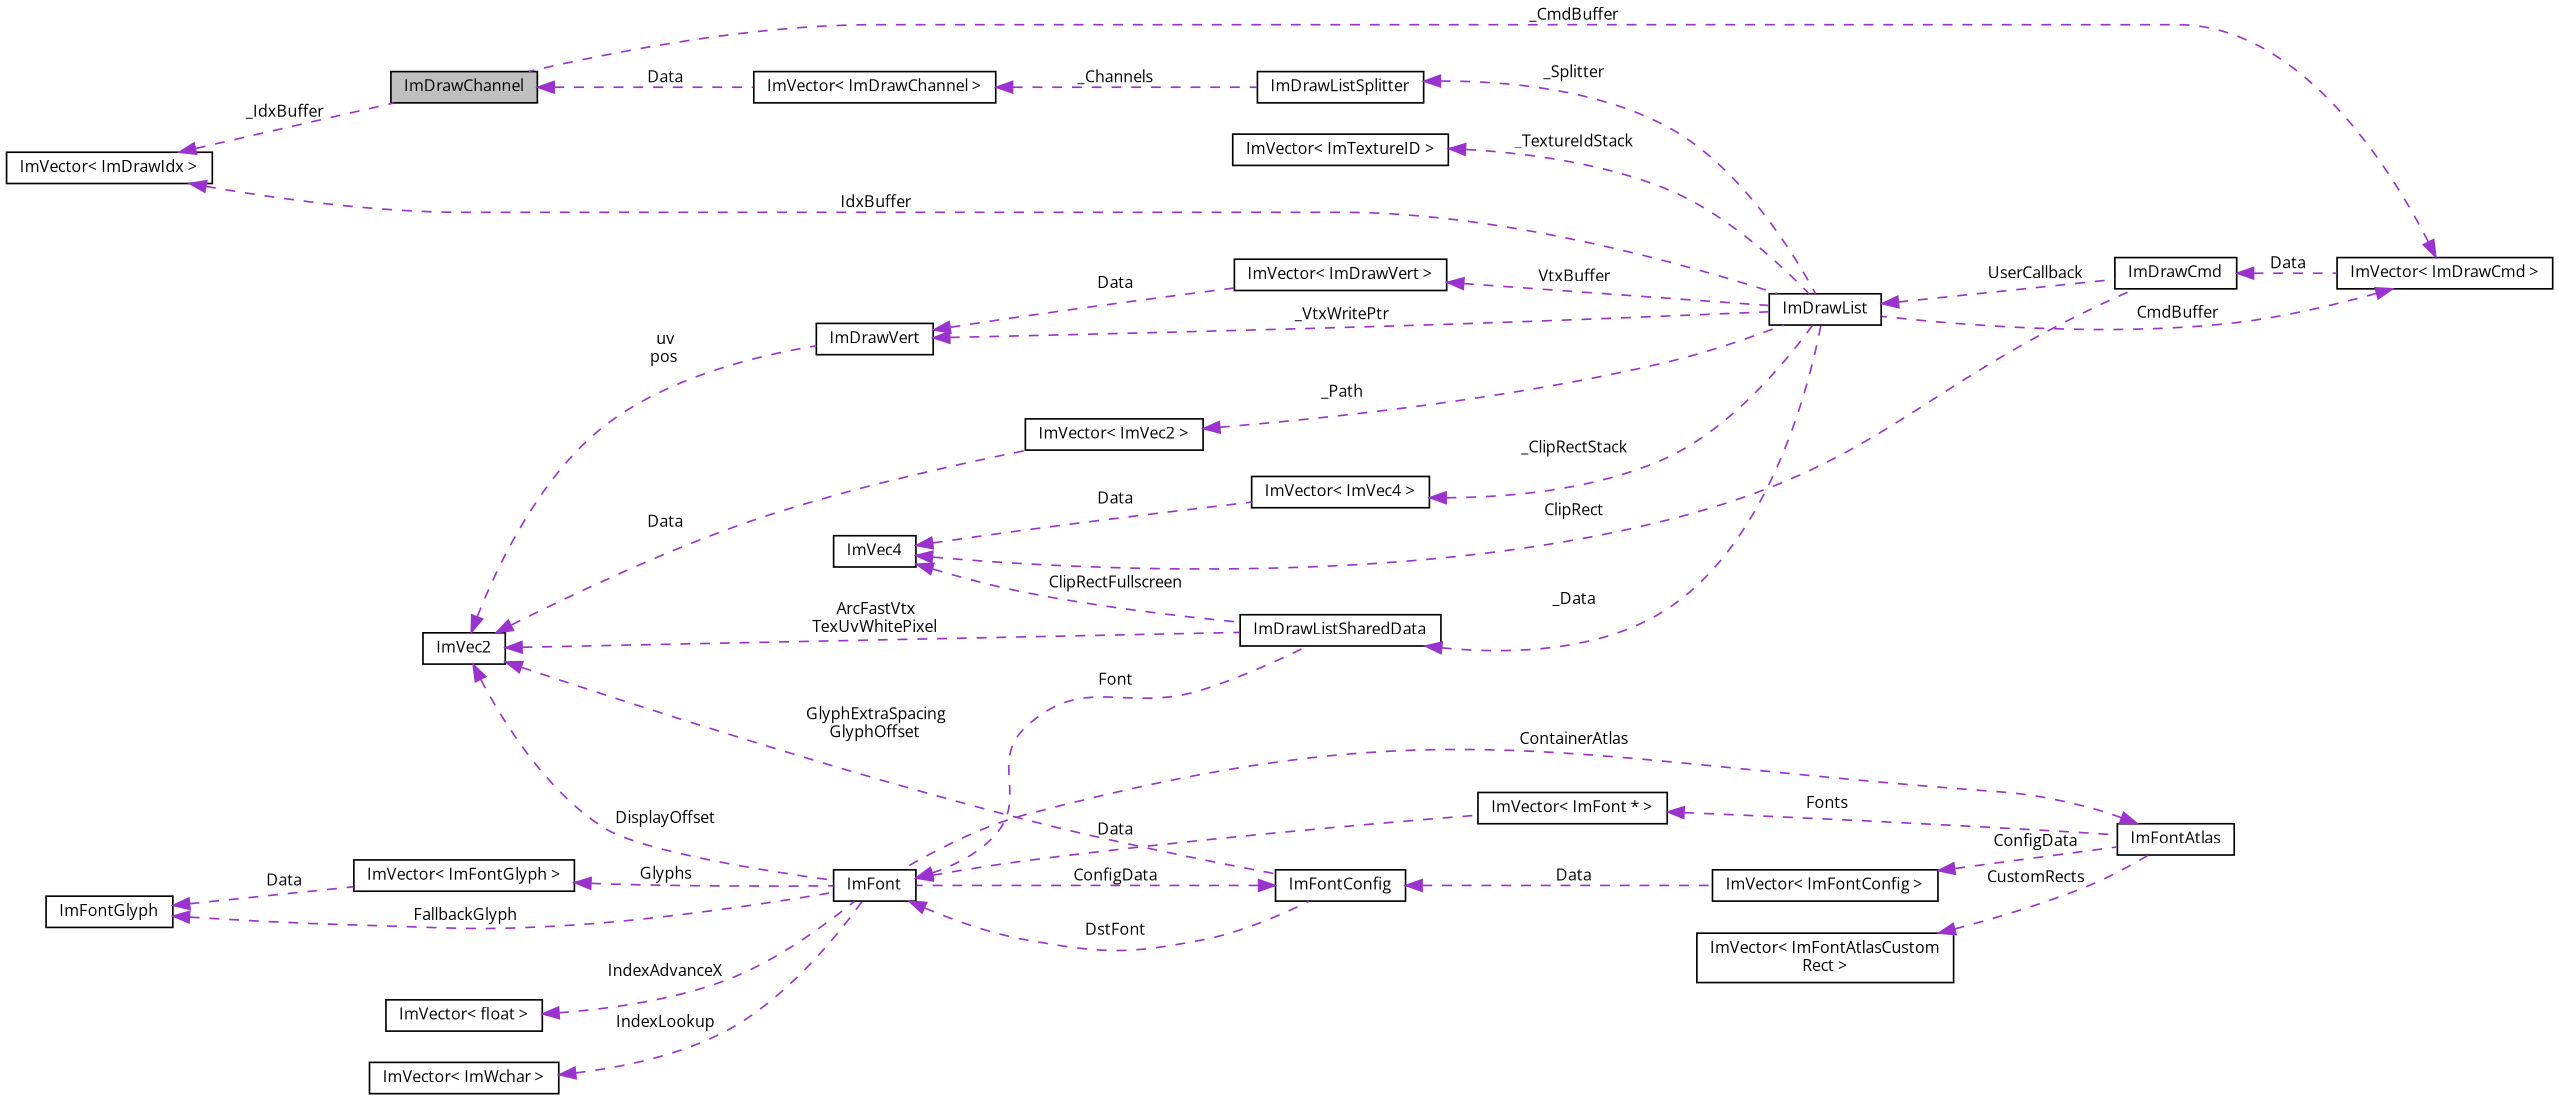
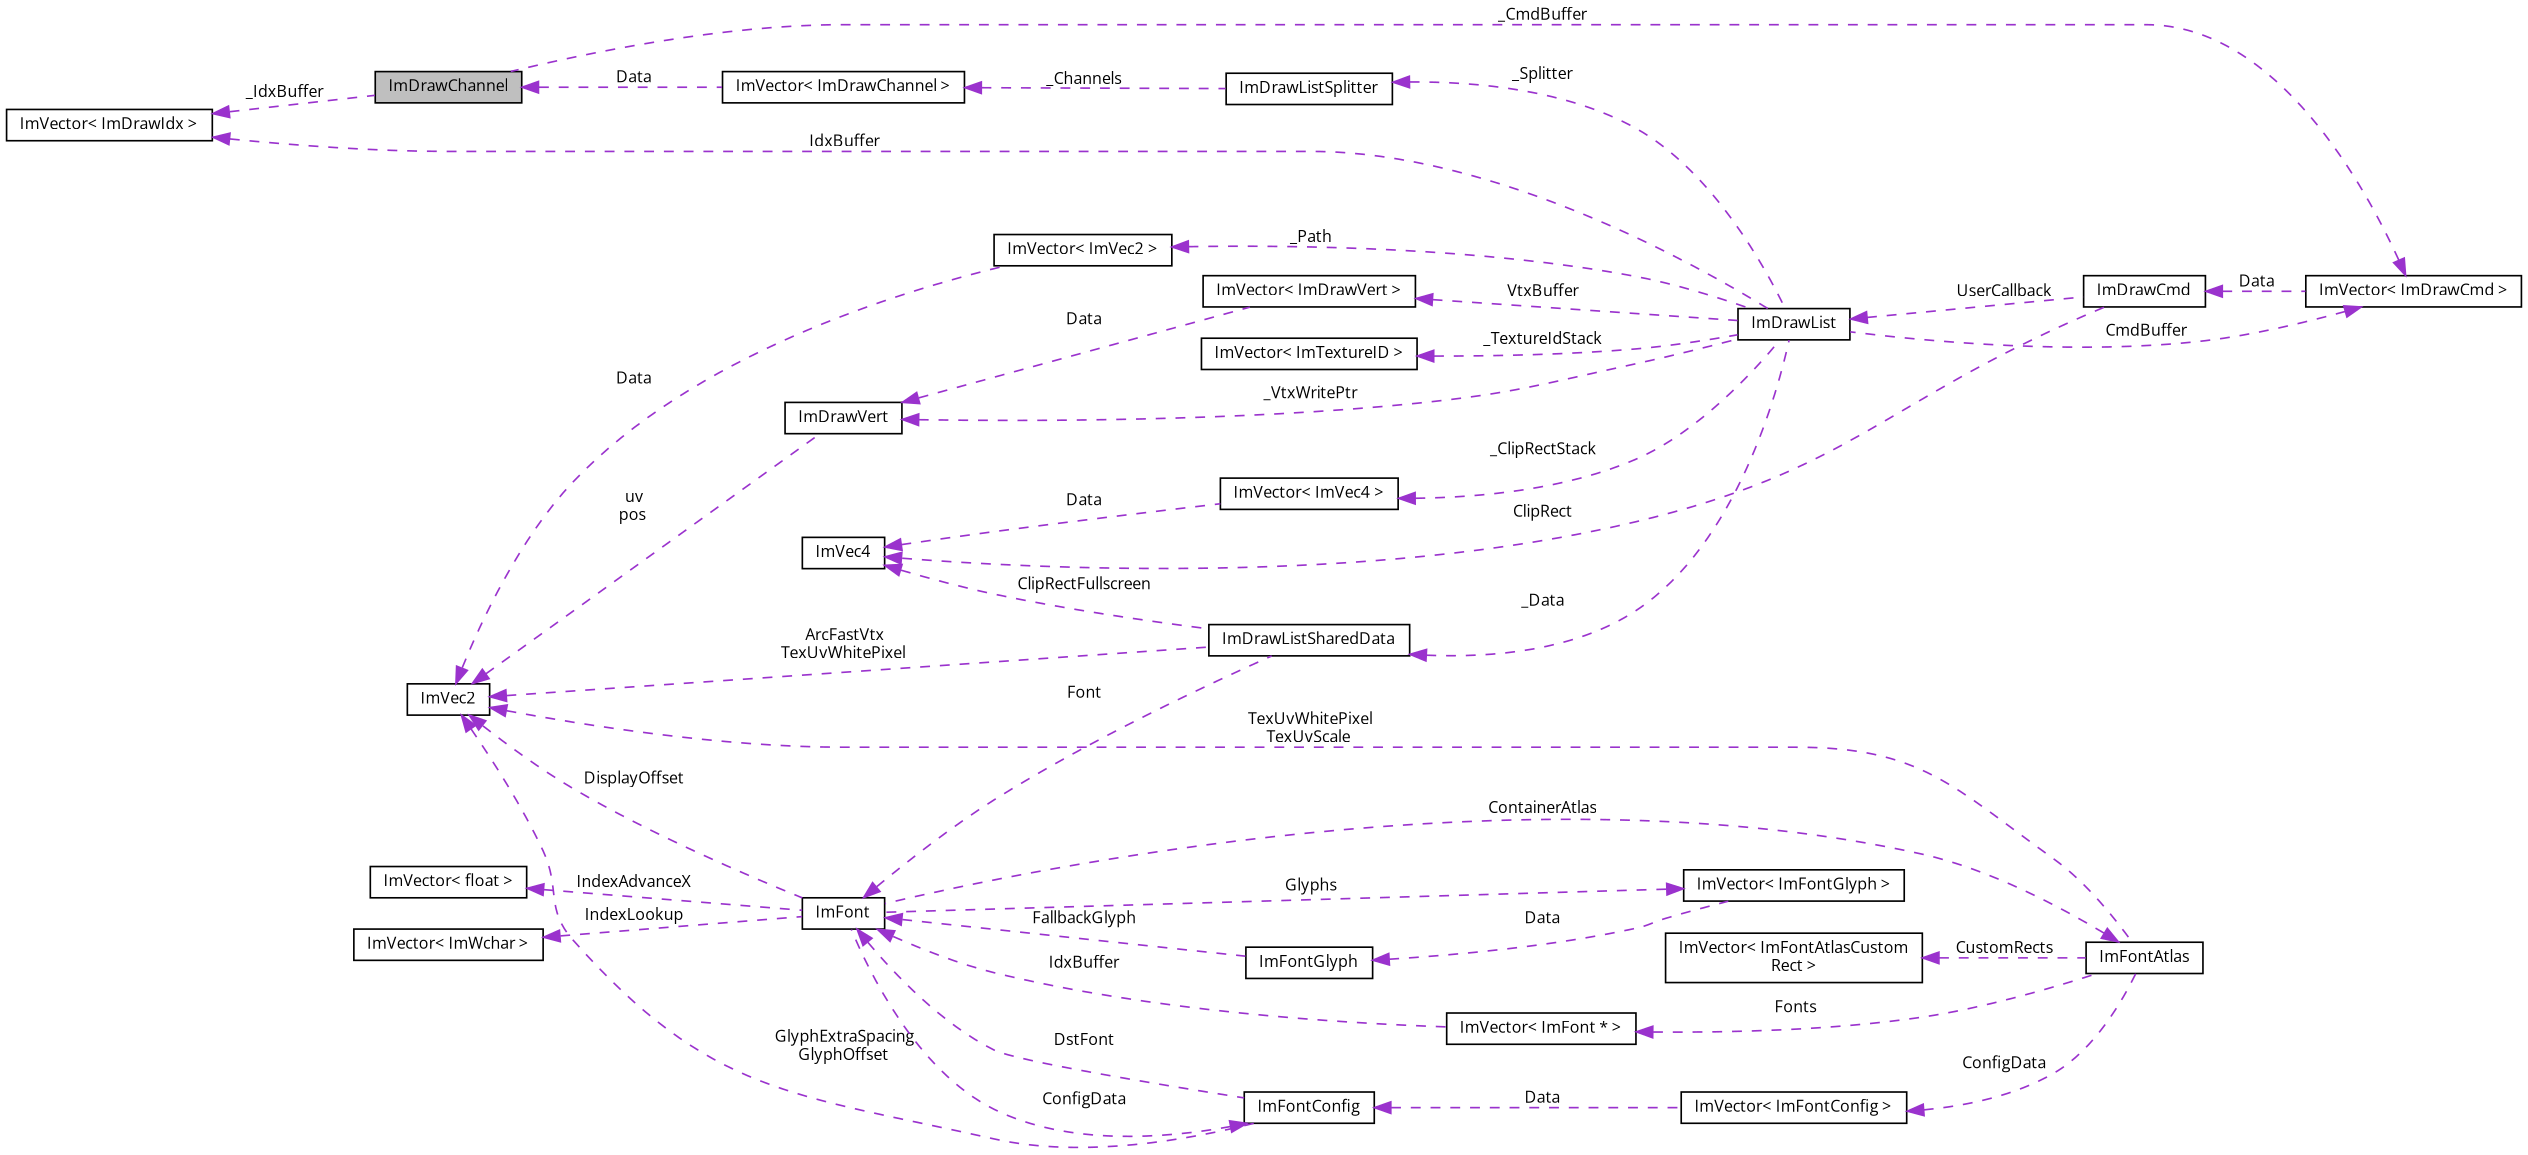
  digraph {
    fontname="Open Sans"
    rankdir=LR
    node [color=black fillcolor=white fontname="Open Sans" fontsize=10 shape=record style=filled]
    edge [color=darkorchid3 dir=back fontname="Open Sans" fontsize=10 labelfontname=Helvetica labelfontsize=10 style=dashed]
    n1 [fillcolor=grey75 fontcolor=black height=0.2 label=ImDrawChannel width=0.4]
    n2 [height=0.2 label="ImVector\< ImDrawChannel \>" width=0.4]
    n3 [height=0.2 label=ImDrawListSplitter width=0.4]
    n4 [height=0.2 label="ImVector\< ImDrawCmd \>" width=0.4]
    n5 [height=0.2 label=ImDrawList width=0.4]
    n6 [height=0.2 label=ImDrawCmd width=0.4]
    n7 [height=0.2 label=ImVec4 width=0.4]
    n8 [height=0.2 label="ImVector\< ImVec4 \>" width=0.4]
    n9 [height=0.2 label=ImDrawListSharedData width=0.4]
    n10 [height=0.2 label="ImVector\< ImDrawVert \>" width=0.4]
    n11 [height=0.2 label=ImDrawVert width=0.4]
    n12 [height=0.2 label=ImVec2 width=0.4]
    n13 [height=0.2 label="ImVector\< ImVec2 \>" width=0.4]
    n14 [height=0.2 label=ImFont width=0.4]
    n15 [height=0.2 label=ImFontConfig width=0.4]
    n16 [height=0.2 label=ImFontAtlas width=0.4]
    n17 [height=0.2 label="ImVector\< ImFont * \>" width=0.4]
    n18 [height=0.2 label="ImVector\< ImFontConfig \>" width=0.4]
    n19 [height=0.2 label="ImVector\< ImFontGlyph \>" width=0.4]
    n20 [height=0.2 label=ImFontGlyph width=0.4]
    n21 [height=0.2 label="ImVector\< ImFontAtlasCustom\lRect \>" width=0.4]
    n22 [height=0.2 label="ImVector\< float \>" width=0.4]
    n23 [height=0.2 label="ImVector\< ImWchar \>" width=0.4]
    n24 [height=0.2 label="ImVector\< ImDrawIdx \>" width=0.4]
    n25 [height=0.2 label="ImVector\< ImTextureID \>" width=0.4]
    n1 -> n2 [label=" Data"]
    n2 -> n3 [label=" _Channels"]
    n3 -> n5 [label=" _Splitter"]
    n4 -> n1 [label=" _CmdBuffer"]
    n4 -> n5 [label=" CmdBuffer"]
    n5 -> n6 [label=" UserCallback"]
    n6 -> n4 [label=" Data"]
    n7 -> n6 [label=" ClipRect"]
    n7 -> n8 [label=" Data"]
    n7 -> n9 [label=" ClipRectFullscreen"]
    n8 -> n5 [label=" _ClipRectStack"]
    n9 -> n5 [label=" _Data"]
    n10 -> n5 [label=" VtxBuffer"]
    n11 -> n5 [label=" _VtxWritePtr"]
    n11 -> n10 [label=" Data"]
    n12 -> n9 [label=" ArcFastVtx\nTexUvWhitePixel"]
    n12 -> n11 [label=" uv\npos"]
    n12 -> n13 [label=" Data"]
    n12 -> n14 [label=" DisplayOffset"]
    n12 -> n15 [label=" GlyphExtraSpacing\nGlyphOffset"]
+   n12 -> n16 [label=" TexUvWhitePixel\nTexUvScale"]
    n13 -> n5 [label=" _Path"]
    n14 -> n9 [label=" Font"]
    n14 -> n15 [label=" DstFont"]
-   n14 -> n17 [label=" Data"]
+   n14 -> n17 [label=" IdxBuffer"]
    n15 -> n14 [label=" ConfigData"]
    n15 -> n18 [label=" Data"]
    n16 -> n14 [label=" ContainerAtlas"]
    n17 -> n16 [label=" Fonts"]
    n18 -> n16 [label=" ConfigData"]
    n19 -> n14 [label=" Glyphs"]
-   n20 -> n14 [label=" FallbackGlyph"]
+   n14 -> n20 [label=" FallbackGlyph"]
    n20 -> n19 [label=" Data"]
    n21 -> n16 [label=" CustomRects"]
    n22 -> n14 [label=" IndexAdvanceX"]
    n23 -> n14 [label=" IndexLookup"]
    n24 -> n1 [label=" _IdxBuffer"]
    n24 -> n5 [label=" IdxBuffer"]
    n25 -> n5 [label=" _TextureIdStack"]
  }
